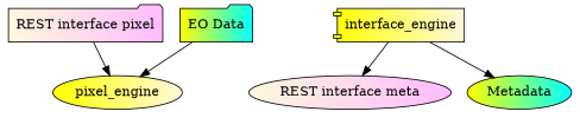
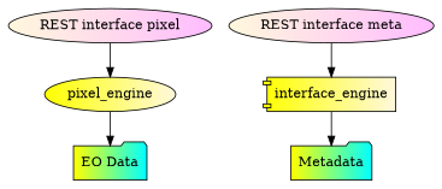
  digraph {
    node [fillcolor="cornsilk:plum1" shape=ellipse style=filled]
-   n1 [label="REST interface pixel" shape=folder]
+   n1 [label="REST interface pixel"]
    n2 [fillcolor="yellow:cornsilk" label=pixel_engine]
    n3 [label="REST interface meta"]
    n4 [fillcolor="yellow:cornsilk" label=interface_engine shape=component]
    n5 [fillcolor="yellow:cyan" label="EO Data" shape=folder]
-   n6 [fillcolor="yellow:cyan" label=Metadata]
+   n6 [fillcolor="yellow:cyan" label=Metadata shape=folder]
    n1 -> n2
-   n5 -> n2
-   n4 -> n3
+   n2 -> n5
+   n3 -> n4
    n4 -> n6
  }
